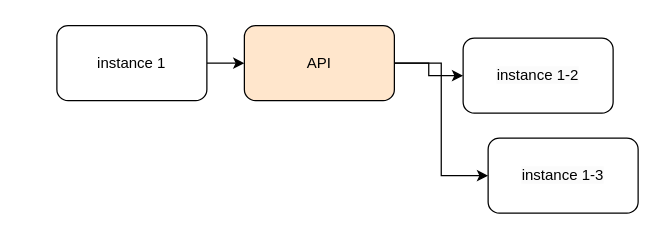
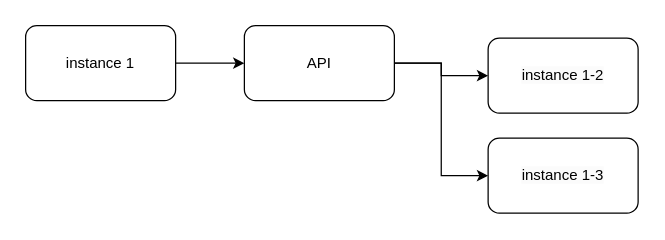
  <mxCell id="0" />
  <mxCell id="1" parent="0" />
  <mxCell id="2" style="edgeStyle=orthogonalEdgeStyle;rounded=0;orthogonalLoop=1;jettySize=auto;html=1;exitX=1;exitY=0.5;exitDx=0;exitDy=0;entryX=0;entryY=0.5;entryDx=0;entryDy=0;" edge="1" parent="1" source="3" target="6"><mxGeometry relative="1" as="geometry" /></mxCell>
- <mxCell id="3" value="instance 1" style="rounded=1;whiteSpace=wrap;html=1;" vertex="1" parent="1"><mxGeometry x="45" y="20" width="120" height="60" as="geometry" /></mxCell>
+ <mxCell id="3" value="instance 1" style="rounded=1;whiteSpace=wrap;html=1;" vertex="1" parent="1"><mxGeometry x="20" y="20" width="120" height="60" as="geometry" /></mxCell>
  <mxCell id="4" style="edgeStyle=orthogonalEdgeStyle;rounded=0;orthogonalLoop=1;jettySize=auto;html=1;exitX=1;exitY=0.5;exitDx=0;exitDy=0;entryX=0;entryY=0.5;entryDx=0;entryDy=0;" edge="1" parent="1" source="6" target="7"><mxGeometry relative="1" as="geometry" /></mxCell>
  <mxCell id="5" style="edgeStyle=orthogonalEdgeStyle;rounded=0;orthogonalLoop=1;jettySize=auto;html=1;exitX=1;exitY=0.5;exitDx=0;exitDy=0;entryX=0;entryY=0.5;entryDx=0;entryDy=0;" edge="1" parent="1" source="6" target="8"><mxGeometry relative="1" as="geometry" /></mxCell>
- <mxCell id="6" value="API" style="rounded=1;whiteSpace=wrap;html=1;fillColor=#ffe6cc;" vertex="1" parent="1"><mxGeometry x="195" y="20" width="120" height="60" as="geometry" /></mxCell>
- <mxCell id="7" value="&lt;span style=&quot;color: rgb(0, 0, 0); font-family: Helvetica; font-size: 12px; font-style: normal; font-variant-ligatures: normal; font-variant-caps: normal; font-weight: 400; letter-spacing: normal; orphans: 2; text-align: center; text-indent: 0px; text-transform: none; widows: 2; word-spacing: 0px; -webkit-text-stroke-width: 0px; background-color: rgb(251, 251, 251); text-decoration-thickness: initial; text-decoration-style: initial; text-decoration-color: initial; float: none; display: inline !important;&quot;&gt;instance 1-2&lt;/span&gt;" style="rounded=1;whiteSpace=wrap;html=1;" vertex="1" parent="1"><mxGeometry x="370" y="30" width="120" height="60" as="geometry" /></mxCell>
+ <mxCell id="6" value="API" style="rounded=1;whiteSpace=wrap;html=1;" vertex="1" parent="1"><mxGeometry x="195" y="20" width="120" height="60" as="geometry" /></mxCell>
+ <mxCell id="7" value="&lt;span style=&quot;color: rgb(0, 0, 0); font-family: Helvetica; font-size: 12px; font-style: normal; font-variant-ligatures: normal; font-variant-caps: normal; font-weight: 400; letter-spacing: normal; orphans: 2; text-align: center; text-indent: 0px; text-transform: none; widows: 2; word-spacing: 0px; -webkit-text-stroke-width: 0px; background-color: rgb(251, 251, 251); text-decoration-thickness: initial; text-decoration-style: initial; text-decoration-color: initial; float: none; display: inline !important;&quot;&gt;instance 1-2&lt;/span&gt;" style="rounded=1;whiteSpace=wrap;html=1;" vertex="1" parent="1"><mxGeometry x="390" y="30" width="120" height="60" as="geometry" /></mxCell>
  <mxCell id="8" value="&lt;span style=&quot;color: rgb(0, 0, 0); font-family: Helvetica; font-size: 12px; font-style: normal; font-variant-ligatures: normal; font-variant-caps: normal; font-weight: 400; letter-spacing: normal; orphans: 2; text-align: center; text-indent: 0px; text-transform: none; widows: 2; word-spacing: 0px; -webkit-text-stroke-width: 0px; background-color: rgb(251, 251, 251); text-decoration-thickness: initial; text-decoration-style: initial; text-decoration-color: initial; float: none; display: inline !important;&quot;&gt;instance 1-3&lt;/span&gt;" style="rounded=1;whiteSpace=wrap;html=1;" vertex="1" parent="1"><mxGeometry x="390" y="110" width="120" height="60" as="geometry" /></mxCell>
